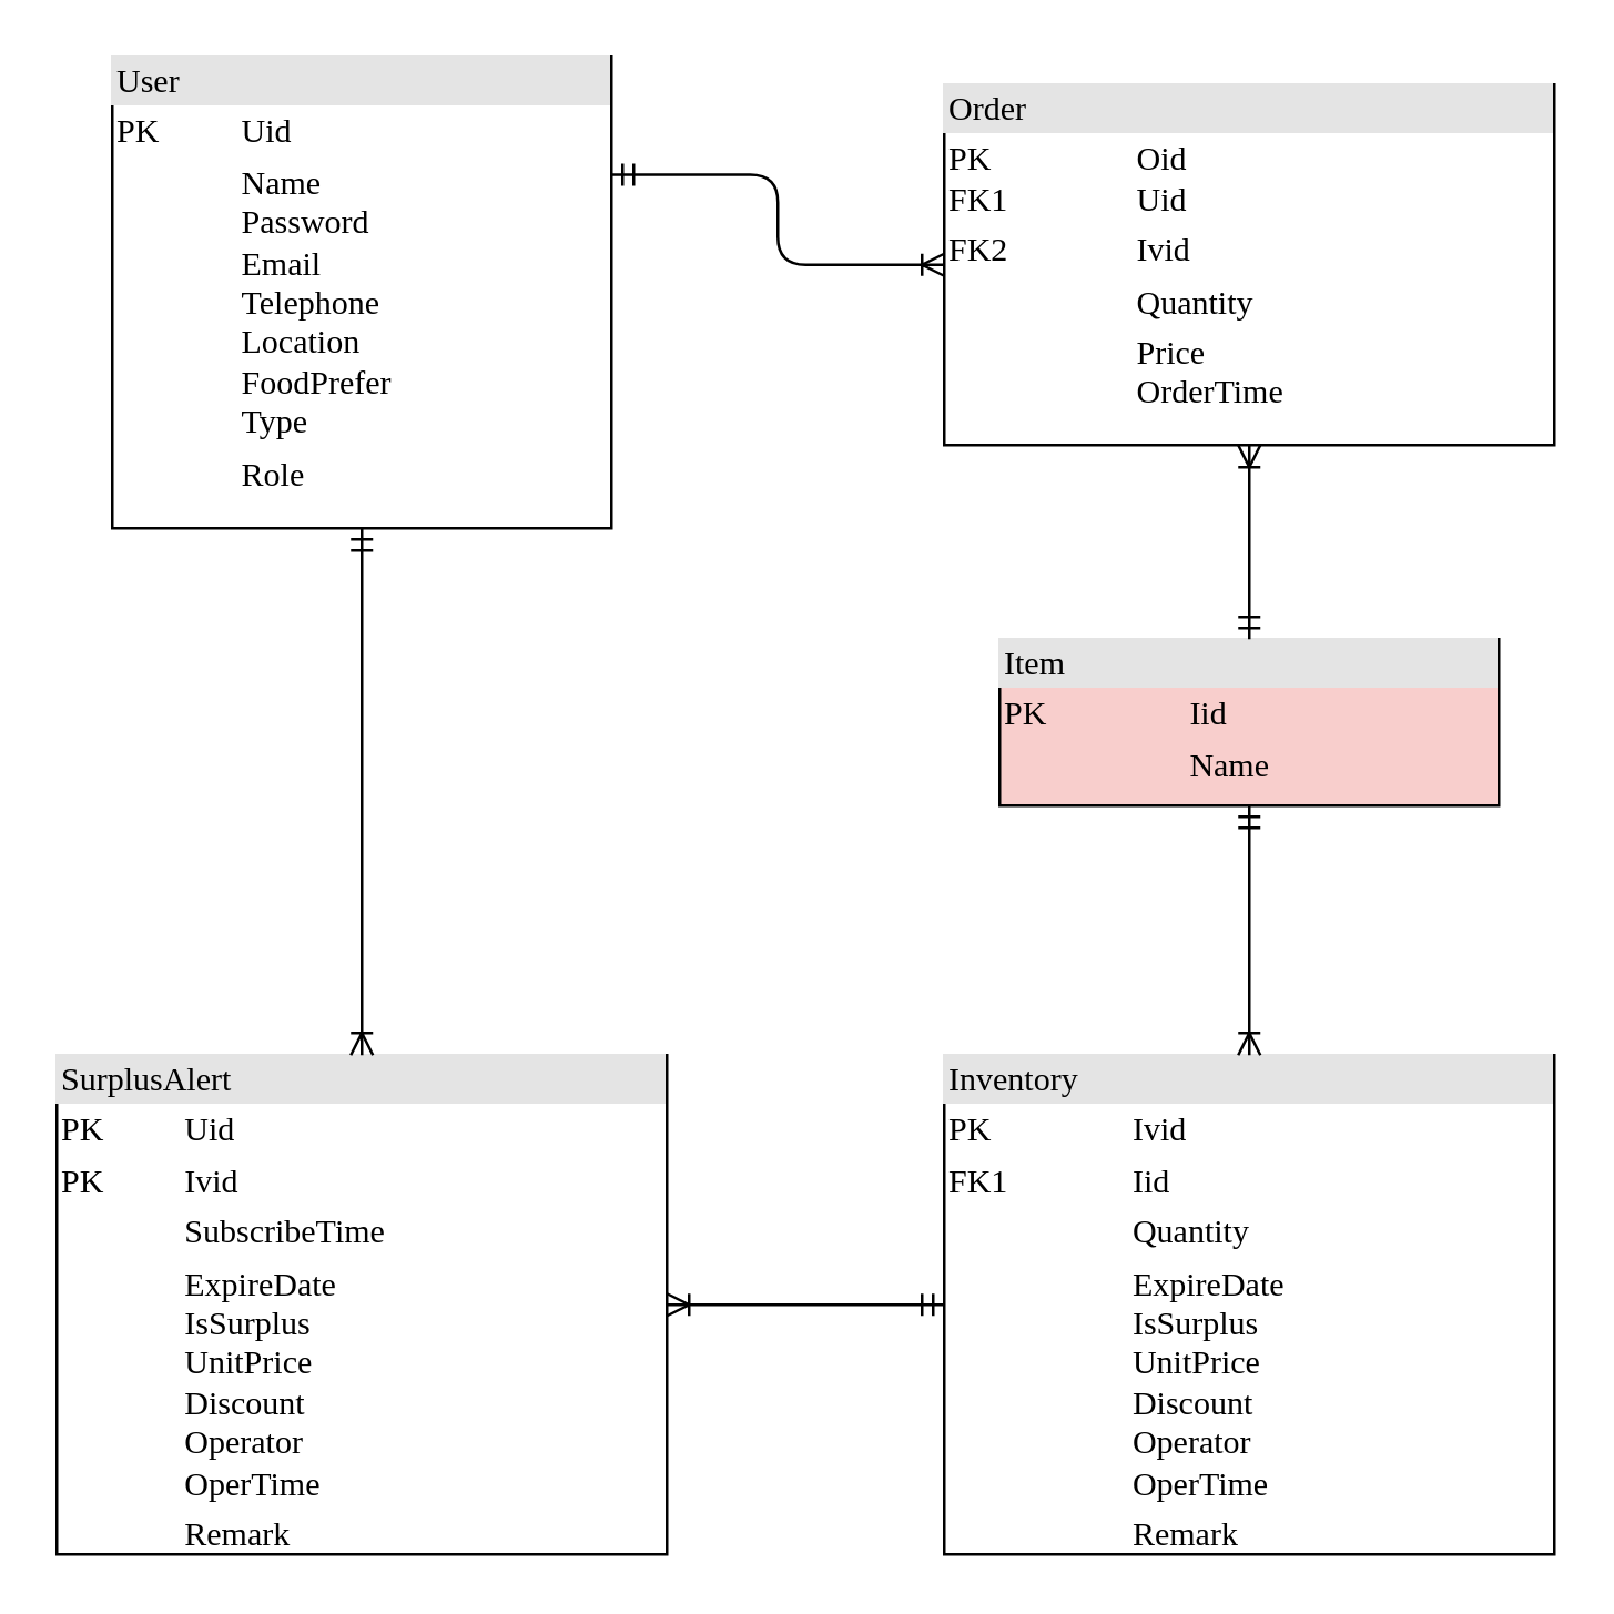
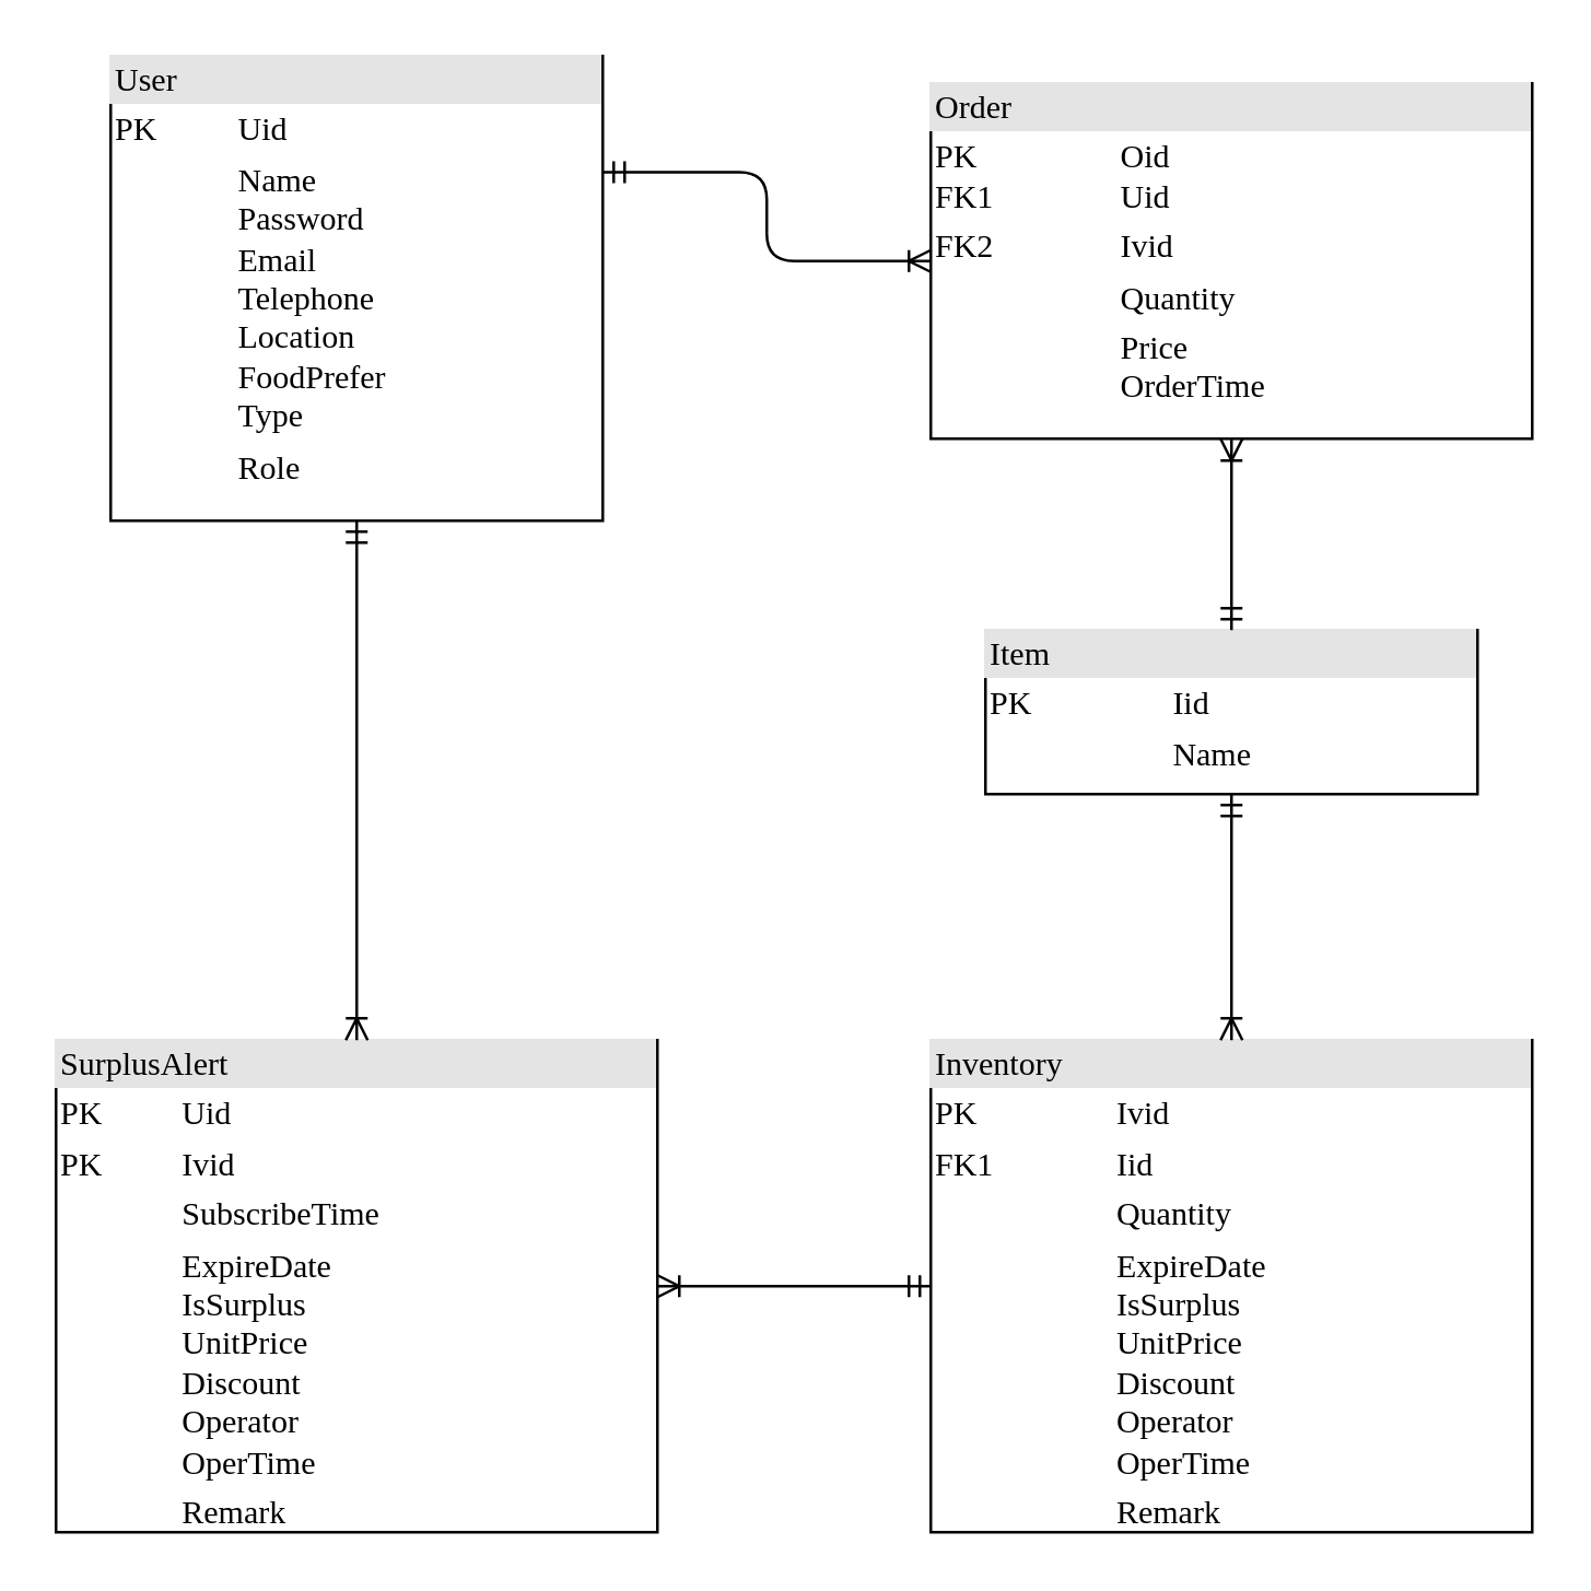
  <mxCell id="0" />
  <mxCell id="1" parent="0" />
  <mxCell id="2" value="&lt;div style=&quot;box-sizing:border-box;width:100%;background:#e4e4e4;padding:2px;&quot;&gt;User&lt;/div&gt;&lt;table style=&quot;width:100%;font-size:1em;&quot; cellpadding=&quot;2&quot; cellspacing=&quot;0&quot;&gt;&lt;tbody&gt;&lt;tr&gt;&lt;td&gt;PK&lt;/td&gt;&lt;td&gt;Uid&lt;/td&gt;&lt;/tr&gt;&lt;tr&gt;&lt;td&gt;&lt;/td&gt;&lt;td&gt;Name&lt;br&gt;Password&lt;br&gt;Email&lt;br&gt;Telephone&lt;br&gt;Location&lt;br&gt;FoodPrefer&lt;br&gt;Type&lt;/td&gt;&lt;/tr&gt;&lt;tr&gt;&lt;td&gt;&lt;/td&gt;&lt;td&gt;Role&lt;/td&gt;&lt;/tr&gt;&lt;/tbody&gt;&lt;/table&gt;" style="verticalAlign=top;align=left;overflow=fill;html=1;rounded=0;shadow=0;comic=0;labelBackgroundColor=none;strokeWidth=1;fontFamily=Verdana;fontSize=12" vertex="1" parent="1"><mxGeometry x="40" y="20" width="180" height="170" as="geometry" /></mxCell>
- <mxCell id="3" value="&lt;div style=&quot;box-sizing:border-box;width:100%;background:#e4e4e4;padding:2px;&quot;&gt;Item&lt;/div&gt;&lt;table style=&quot;width:100%;font-size:1em;&quot; cellpadding=&quot;2&quot; cellspacing=&quot;0&quot;&gt;&lt;tbody&gt;&lt;tr&gt;&lt;td&gt;PK&lt;/td&gt;&lt;td&gt;Iid&lt;/td&gt;&lt;/tr&gt;&lt;tr&gt;&lt;td&gt;&lt;/td&gt;&lt;td&gt;Name&lt;br&gt;&lt;/td&gt;&lt;/tr&gt;&lt;tr&gt;&lt;td&gt;&lt;/td&gt;&lt;td&gt;&lt;br&gt;&lt;/td&gt;&lt;/tr&gt;&lt;/tbody&gt;&lt;/table&gt;" style="verticalAlign=top;align=left;overflow=fill;html=1;rounded=0;shadow=0;comic=0;labelBackgroundColor=none;strokeWidth=1;fontFamily=Verdana;fontSize=12;fillColor=#f8cecc;" vertex="1" parent="1"><mxGeometry x="360" y="230" width="180" height="60" as="geometry" /></mxCell>
+ <mxCell id="3" value="&lt;div style=&quot;box-sizing:border-box;width:100%;background:#e4e4e4;padding:2px;&quot;&gt;Item&lt;/div&gt;&lt;table style=&quot;width:100%;font-size:1em;&quot; cellpadding=&quot;2&quot; cellspacing=&quot;0&quot;&gt;&lt;tbody&gt;&lt;tr&gt;&lt;td&gt;PK&lt;/td&gt;&lt;td&gt;Iid&lt;/td&gt;&lt;/tr&gt;&lt;tr&gt;&lt;td&gt;&lt;/td&gt;&lt;td&gt;Name&lt;br&gt;&lt;/td&gt;&lt;/tr&gt;&lt;tr&gt;&lt;td&gt;&lt;/td&gt;&lt;td&gt;&lt;br&gt;&lt;/td&gt;&lt;/tr&gt;&lt;/tbody&gt;&lt;/table&gt;" style="verticalAlign=top;align=left;overflow=fill;html=1;rounded=0;shadow=0;comic=0;labelBackgroundColor=none;strokeWidth=1;fontFamily=Verdana;fontSize=12" vertex="1" parent="1"><mxGeometry x="360" y="230" width="180" height="60" as="geometry" /></mxCell>
  <mxCell id="4" value="&lt;div style=&quot;box-sizing:border-box;width:100%;background:#e4e4e4;padding:2px;&quot;&gt;Inventory&lt;/div&gt;&lt;table style=&quot;width:100%;font-size:1em;&quot; cellpadding=&quot;2&quot; cellspacing=&quot;0&quot;&gt;&lt;tbody&gt;&lt;tr&gt;&lt;td&gt;PK&lt;/td&gt;&lt;td&gt;Ivid&lt;/td&gt;&lt;/tr&gt;&lt;tr&gt;&lt;td&gt;FK1&lt;/td&gt;&lt;td&gt;Iid&lt;/td&gt;&lt;/tr&gt;&lt;tr&gt;&lt;td&gt;&lt;br&gt;&lt;/td&gt;&lt;td&gt;Quantity&lt;br&gt;&lt;/td&gt;&lt;/tr&gt;&lt;tr&gt;&lt;td&gt;&lt;br&gt;&lt;/td&gt;&lt;td&gt;ExpireDate&lt;br&gt;IsSurplus&lt;br&gt;UnitPrice&lt;br&gt;Discount&lt;br&gt;Operator&lt;br&gt;OperTime&lt;/td&gt;&lt;/tr&gt;&lt;tr&gt;&lt;td&gt;&lt;br&gt;&lt;/td&gt;&lt;td&gt;Remark&lt;/td&gt;&lt;/tr&gt;&lt;/tbody&gt;&lt;/table&gt;" style="verticalAlign=top;align=left;overflow=fill;html=1;rounded=0;shadow=0;comic=0;labelBackgroundColor=none;strokeWidth=1;fontFamily=Verdana;fontSize=12" vertex="1" parent="1"><mxGeometry x="340" y="380" width="220" height="180" as="geometry" /></mxCell>
  <mxCell id="5" value="&lt;div style=&quot;box-sizing:border-box;width:100%;background:#e4e4e4;padding:2px;&quot;&gt;Order&lt;/div&gt;&lt;table style=&quot;width:100%;font-size:1em;&quot; cellpadding=&quot;2&quot; cellspacing=&quot;0&quot;&gt;&lt;tbody&gt;&lt;tr&gt;&lt;td&gt;PK&lt;br&gt;FK1&lt;/td&gt;&lt;td&gt;Oid&lt;br&gt;Uid&lt;/td&gt;&lt;/tr&gt;&lt;tr&gt;&lt;td&gt;FK2&lt;/td&gt;&lt;td&gt;Ivid&lt;/td&gt;&lt;/tr&gt;&lt;tr&gt;&lt;td&gt;&lt;br&gt;&lt;/td&gt;&lt;td&gt;Quantity&lt;br&gt;&lt;/td&gt;&lt;/tr&gt;&lt;tr&gt;&lt;td&gt;&lt;br&gt;&lt;/td&gt;&lt;td&gt;Price&lt;br&gt;OrderTime&lt;/td&gt;&lt;/tr&gt;&lt;tr&gt;&lt;td&gt;&lt;br&gt;&lt;/td&gt;&lt;td&gt;&lt;br&gt;&lt;/td&gt;&lt;/tr&gt;&lt;/tbody&gt;&lt;/table&gt;" style="verticalAlign=top;align=left;overflow=fill;html=1;rounded=0;shadow=0;comic=0;labelBackgroundColor=none;strokeWidth=1;fontFamily=Verdana;fontSize=12" vertex="1" parent="1"><mxGeometry x="340" y="30" width="220" height="130" as="geometry" /></mxCell>
  <mxCell id="6" value="&lt;div style=&quot;box-sizing:border-box;width:100%;background:#e4e4e4;padding:2px;&quot;&gt;SurplusAlert&lt;/div&gt;&lt;table style=&quot;width:100%;font-size:1em;&quot; cellpadding=&quot;2&quot; cellspacing=&quot;0&quot;&gt;&lt;tbody&gt;&lt;tr&gt;&lt;td&gt;PK&lt;/td&gt;&lt;td&gt;Uid&lt;/td&gt;&lt;/tr&gt;&lt;tr&gt;&lt;td&gt;PK&lt;/td&gt;&lt;td&gt;Ivid&lt;/td&gt;&lt;/tr&gt;&lt;tr&gt;&lt;td&gt;&lt;br&gt;&lt;/td&gt;&lt;td&gt;SubscribeTime&lt;/td&gt;&lt;/tr&gt;&lt;tr&gt;&lt;td&gt;&lt;br&gt;&lt;/td&gt;&lt;td&gt;ExpireDate&lt;br&gt;IsSurplus&lt;br&gt;UnitPrice&lt;br&gt;Discount&lt;br&gt;Operator&lt;br&gt;OperTime&lt;/td&gt;&lt;/tr&gt;&lt;tr&gt;&lt;td&gt;&lt;br&gt;&lt;/td&gt;&lt;td&gt;Remark&lt;/td&gt;&lt;/tr&gt;&lt;/tbody&gt;&lt;/table&gt;" style="verticalAlign=top;align=left;overflow=fill;html=1;rounded=0;shadow=0;comic=0;labelBackgroundColor=none;strokeWidth=1;fontFamily=Verdana;fontSize=12" vertex="1" parent="1"><mxGeometry x="20" y="380" width="220" height="180" as="geometry" /></mxCell>
  <mxCell id="7" value="" style="edgeStyle=orthogonalEdgeStyle;html=1;endArrow=ERoneToMany;startArrow=ERmandOne;labelBackgroundColor=none;fontFamily=Verdana;fontSize=12;align=left;exitX=1;exitY=0.25;exitDx=0;exitDy=0;entryX=0;entryY=0.5;entryDx=0;entryDy=0;" edge="1" parent="1" source="2" target="5"><mxGeometry width="100" height="100" relative="1" as="geometry"><mxPoint x="1030" y="130" as="sourcePoint" /><mxPoint x="630" y="150" as="targetPoint" /></mxGeometry></mxCell>
  <mxCell id="8" value="" style="edgeStyle=orthogonalEdgeStyle;html=1;endArrow=ERoneToMany;startArrow=ERmandOne;labelBackgroundColor=none;fontFamily=Verdana;fontSize=12;align=left;exitX=0.5;exitY=0;exitDx=0;exitDy=0;entryX=0.5;entryY=1;entryDx=0;entryDy=0;" edge="1" parent="1" source="3" target="5"><mxGeometry width="100" height="100" relative="1" as="geometry"><mxPoint x="230" y="73" as="sourcePoint" /><mxPoint x="350" y="105" as="targetPoint" /></mxGeometry></mxCell>
  <mxCell id="9" value="" style="edgeStyle=orthogonalEdgeStyle;html=1;endArrow=ERoneToMany;startArrow=ERmandOne;labelBackgroundColor=none;fontFamily=Verdana;fontSize=12;align=left;entryX=0.5;entryY=0;entryDx=0;entryDy=0;exitX=0.5;exitY=1;exitDx=0;exitDy=0;" edge="1" parent="1" source="3" target="4"><mxGeometry width="100" height="100" relative="1" as="geometry"><mxPoint x="660" y="320" as="sourcePoint" /><mxPoint x="660" y="240" as="targetPoint" /></mxGeometry></mxCell>
  <mxCell id="10" value="" style="edgeStyle=orthogonalEdgeStyle;html=1;endArrow=ERoneToMany;startArrow=ERmandOne;labelBackgroundColor=none;fontFamily=Verdana;fontSize=12;align=left;exitX=0.5;exitY=1;exitDx=0;exitDy=0;" edge="1" parent="1" source="2" target="6"><mxGeometry width="100" height="100" relative="1" as="geometry"><mxPoint x="139.5" y="220" as="sourcePoint" /><mxPoint x="259.5" y="252" as="targetPoint" /></mxGeometry></mxCell>
  <mxCell id="11" value="" style="edgeStyle=orthogonalEdgeStyle;html=1;endArrow=ERoneToMany;startArrow=ERmandOne;labelBackgroundColor=none;fontFamily=Verdana;fontSize=12;align=left;exitX=0;exitY=0.5;exitDx=0;exitDy=0;entryX=1;entryY=0.5;entryDx=0;entryDy=0;" edge="1" parent="1" source="4" target="6"><mxGeometry width="100" height="100" relative="1" as="geometry"><mxPoint x="280" y="350" as="sourcePoint" /><mxPoint x="280" y="455" as="targetPoint" /></mxGeometry></mxCell>
